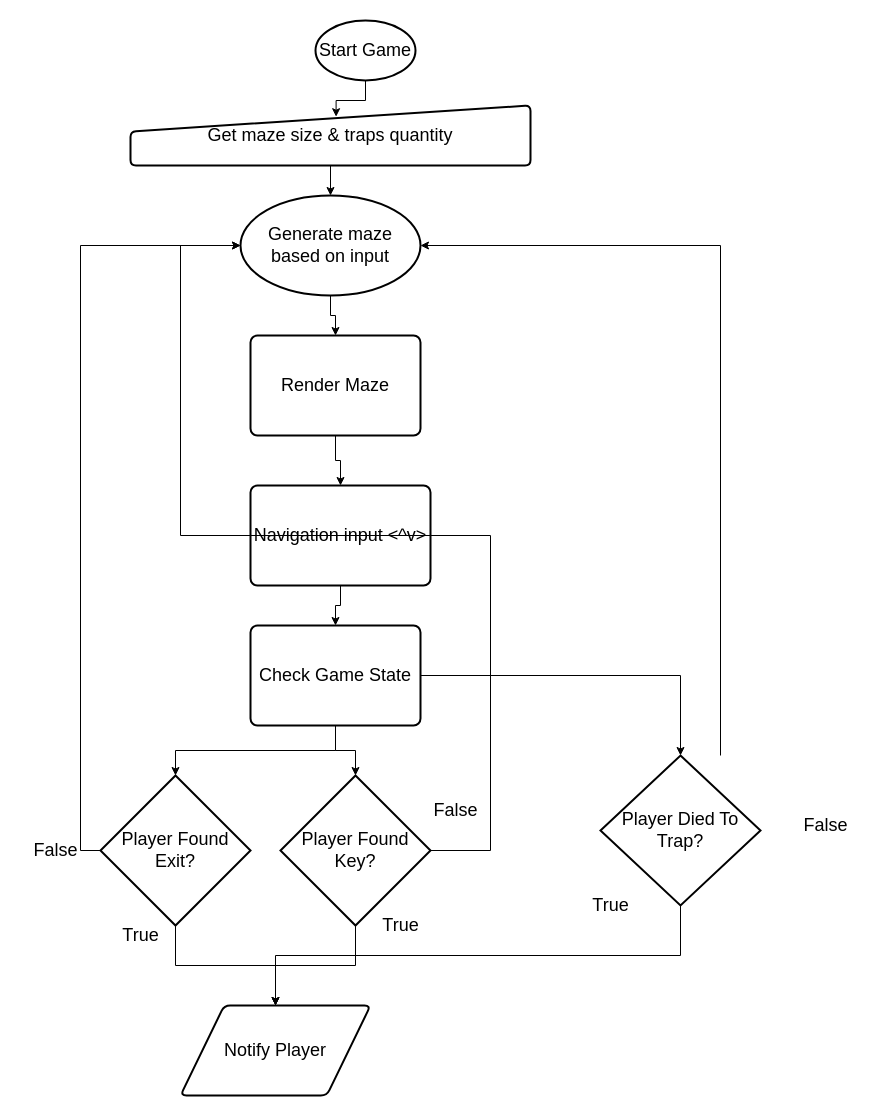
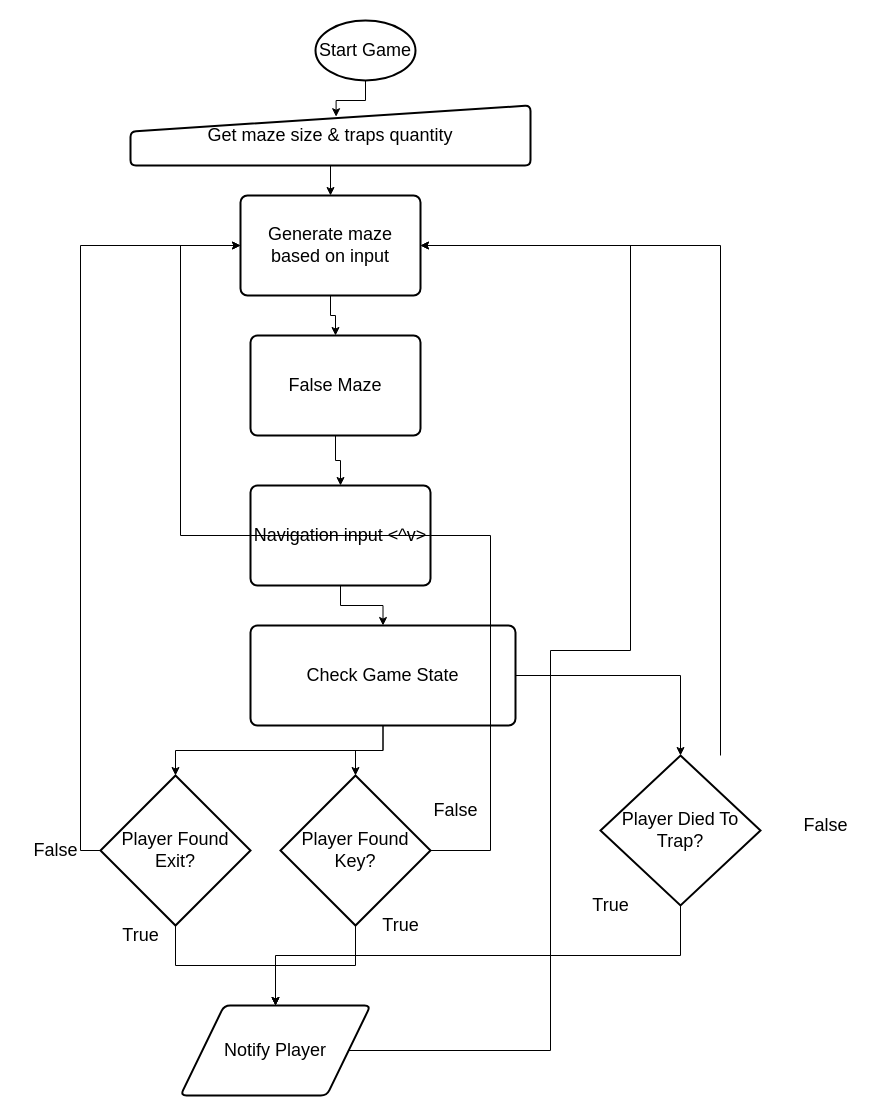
  <mxCell id="0" />
  <mxCell id="1" parent="0" />
  <mxCell id="2" value="&lt;font style=&quot;font-size: 18px;&quot;&gt;Start Game&lt;/font&gt;" style="strokeWidth=2;html=1;shape=mxgraph.flowchart.start_1;whiteSpace=wrap;" vertex="1" parent="1"><mxGeometry x="315" y="20" width="100" height="60" as="geometry" /></mxCell>
  <mxCell id="3" style="edgeStyle=orthogonalEdgeStyle;rounded=0;orthogonalLoop=1;jettySize=auto;html=1;" edge="1" parent="1" source="4" target="7"><mxGeometry relative="1" as="geometry" /></mxCell>
  <mxCell id="4" value="&lt;span style=&quot;font-size: 18px;&quot;&gt;Get maze size &amp;amp; traps quantity&lt;/span&gt;" style="html=1;strokeWidth=2;shape=manualInput;whiteSpace=wrap;rounded=1;size=26;arcSize=11;" vertex="1" parent="1"><mxGeometry x="130" y="105" width="400" height="60" as="geometry" /></mxCell>
  <mxCell id="5" style="edgeStyle=orthogonalEdgeStyle;rounded=0;orthogonalLoop=1;jettySize=auto;html=1;entryX=0.514;entryY=0.187;entryDx=0;entryDy=0;entryPerimeter=0;" edge="1" parent="1" source="2" target="4"><mxGeometry relative="1" as="geometry" /></mxCell>
  <mxCell id="6" style="edgeStyle=orthogonalEdgeStyle;rounded=0;orthogonalLoop=1;jettySize=auto;html=1;" edge="1" parent="1" source="7" target="24"><mxGeometry relative="1" as="geometry" /></mxCell>
- <mxCell id="7" value="&lt;font style=&quot;font-size: 18px;&quot;&gt;Generate maze based on input&lt;/font&gt;" style="ellipse;whiteSpace=wrap;html=1;absoluteArcSize=1;arcSize=14;strokeWidth=2;" vertex="1" parent="1"><mxGeometry x="240" y="195" width="180" height="100" as="geometry" /></mxCell>
+ <mxCell id="7" value="&lt;font style=&quot;font-size: 18px;&quot;&gt;Generate maze based on input&lt;/font&gt;" style="rounded=1;whiteSpace=wrap;html=1;absoluteArcSize=1;arcSize=14;strokeWidth=2;" vertex="1" parent="1"><mxGeometry x="240" y="195" width="180" height="100" as="geometry" /></mxCell>
  <mxCell id="8" style="edgeStyle=orthogonalEdgeStyle;rounded=0;orthogonalLoop=1;jettySize=auto;html=1;" edge="1" parent="1" source="9" target="13"><mxGeometry relative="1" as="geometry" /></mxCell>
  <mxCell id="9" value="&lt;font style=&quot;font-size: 18px;&quot;&gt;Navigation input &amp;lt;^v&amp;gt;&lt;/font&gt;" style="rounded=1;whiteSpace=wrap;html=1;absoluteArcSize=1;arcSize=14;strokeWidth=2;" vertex="1" parent="1"><mxGeometry x="250" y="485" width="180" height="100" as="geometry" /></mxCell>
  <mxCell id="10" style="edgeStyle=orthogonalEdgeStyle;rounded=0;orthogonalLoop=1;jettySize=auto;html=1;" edge="1" parent="1" source="13" target="19"><mxGeometry relative="1" as="geometry" /></mxCell>
  <mxCell id="11" style="edgeStyle=orthogonalEdgeStyle;rounded=0;orthogonalLoop=1;jettySize=auto;html=1;" edge="1" parent="1" source="13" target="16"><mxGeometry relative="1" as="geometry" /></mxCell>
  <mxCell id="12" style="edgeStyle=orthogonalEdgeStyle;rounded=0;orthogonalLoop=1;jettySize=auto;html=1;" edge="1" parent="1" source="13" target="22"><mxGeometry relative="1" as="geometry" /></mxCell>
- <mxCell id="13" value="&lt;font style=&quot;font-size: 18px;&quot;&gt;Check Game State&lt;/font&gt;" style="rounded=1;whiteSpace=wrap;html=1;absoluteArcSize=1;arcSize=14;strokeWidth=2;" vertex="1" parent="1"><mxGeometry x="250" y="625" width="170" height="100" as="geometry" /></mxCell>
+ <mxCell id="13" value="&lt;font style=&quot;font-size: 18px;&quot;&gt;Check Game State&lt;/font&gt;" style="rounded=1;whiteSpace=wrap;html=1;absoluteArcSize=1;arcSize=14;strokeWidth=2;" vertex="1" parent="1"><mxGeometry x="250" y="625" width="265" height="100" as="geometry" /></mxCell>
  <mxCell id="14" style="edgeStyle=orthogonalEdgeStyle;rounded=0;orthogonalLoop=1;jettySize=auto;html=1;exitX=0.5;exitY=1;exitDx=0;exitDy=0;exitPerimeter=0;" edge="1" parent="1" source="16" target="32"><mxGeometry relative="1" as="geometry" /></mxCell>
  <mxCell id="15" style="edgeStyle=orthogonalEdgeStyle;rounded=0;orthogonalLoop=1;jettySize=auto;html=1;entryX=0;entryY=0.5;entryDx=0;entryDy=0;" edge="1" parent="1" source="16" target="7"><mxGeometry relative="1" as="geometry"><Array as="points"><mxPoint x="490" y="850" /><mxPoint x="490" y="535" /><mxPoint x="180" y="535" /><mxPoint x="180" y="245" /></Array></mxGeometry></mxCell>
  <mxCell id="16" value="&lt;font style=&quot;font-size: 18px;&quot;&gt;Player Found Key?&lt;/font&gt;" style="strokeWidth=2;html=1;shape=mxgraph.flowchart.decision;whiteSpace=wrap;" vertex="1" parent="1"><mxGeometry x="280" y="775" width="150" height="150" as="geometry" /></mxCell>
  <mxCell id="17" style="edgeStyle=orthogonalEdgeStyle;rounded=0;orthogonalLoop=1;jettySize=auto;html=1;exitX=0.5;exitY=1;exitDx=0;exitDy=0;exitPerimeter=0;" edge="1" parent="1" source="19" target="32"><mxGeometry relative="1" as="geometry" /></mxCell>
  <mxCell id="18" style="edgeStyle=orthogonalEdgeStyle;rounded=0;orthogonalLoop=1;jettySize=auto;html=1;exitX=0;exitY=0.5;exitDx=0;exitDy=0;exitPerimeter=0;entryX=0;entryY=0.5;entryDx=0;entryDy=0;" edge="1" parent="1" source="19" target="7"><mxGeometry relative="1" as="geometry" /></mxCell>
  <mxCell id="19" value="&lt;font style=&quot;font-size: 18px;&quot;&gt;Player Found Exit?&lt;/font&gt;" style="strokeWidth=2;html=1;shape=mxgraph.flowchart.decision;whiteSpace=wrap;" vertex="1" parent="1"><mxGeometry x="100" y="775" width="150" height="150" as="geometry" /></mxCell>
  <mxCell id="20" style="edgeStyle=orthogonalEdgeStyle;rounded=0;orthogonalLoop=1;jettySize=auto;html=1;exitX=0.5;exitY=1;exitDx=0;exitDy=0;exitPerimeter=0;" edge="1" parent="1" source="22" target="32"><mxGeometry relative="1" as="geometry" /></mxCell>
  <mxCell id="21" style="edgeStyle=orthogonalEdgeStyle;rounded=0;orthogonalLoop=1;jettySize=auto;html=1;entryX=1;entryY=0.5;entryDx=0;entryDy=0;" edge="1" parent="1" source="22" target="7"><mxGeometry relative="1" as="geometry"><Array as="points"><mxPoint x="720" y="245" /></Array></mxGeometry></mxCell>
  <mxCell id="22" value="&lt;font style=&quot;font-size: 18px;&quot;&gt;Player Died To Trap?&lt;/font&gt;" style="strokeWidth=2;html=1;shape=mxgraph.flowchart.decision;whiteSpace=wrap;" vertex="1" parent="1"><mxGeometry x="600" y="755" width="160" height="150" as="geometry" /></mxCell>
  <mxCell id="23" style="edgeStyle=orthogonalEdgeStyle;rounded=0;orthogonalLoop=1;jettySize=auto;html=1;" edge="1" parent="1" source="24" target="9"><mxGeometry relative="1" as="geometry" /></mxCell>
- <mxCell id="24" value="&lt;font style=&quot;font-size: 18px;&quot;&gt;Render Maze&lt;/font&gt;" style="rounded=1;whiteSpace=wrap;html=1;absoluteArcSize=1;arcSize=14;strokeWidth=2;" vertex="1" parent="1"><mxGeometry x="250" y="335" width="170" height="100" as="geometry" /></mxCell>
+ <mxCell id="24" value="&lt;font style=&quot;font-size: 18px;&quot;&gt;False Maze&lt;/font&gt;" style="rounded=1;whiteSpace=wrap;html=1;absoluteArcSize=1;arcSize=14;strokeWidth=2;" vertex="1" parent="1"><mxGeometry x="250" y="335" width="170" height="100" as="geometry" /></mxCell>
  <mxCell id="25" value="&lt;span style=&quot;font-size: 18px;&quot;&gt;True&lt;/span&gt;" style="text;html=1;align=center;verticalAlign=middle;resizable=0;points=[];autosize=1;strokeColor=none;fillColor=none;" vertex="1" parent="1"><mxGeometry x="110" y="915" width="60" height="40" as="geometry" /></mxCell>
  <mxCell id="26" value="&lt;span style=&quot;font-size: 18px;&quot;&gt;True&lt;/span&gt;" style="text;html=1;align=center;verticalAlign=middle;resizable=0;points=[];autosize=1;strokeColor=none;fillColor=none;" vertex="1" parent="1"><mxGeometry x="370" y="905" width="60" height="40" as="geometry" /></mxCell>
  <mxCell id="27" value="&lt;span style=&quot;font-size: 18px;&quot;&gt;True&lt;/span&gt;" style="text;html=1;align=center;verticalAlign=middle;resizable=0;points=[];autosize=1;strokeColor=none;fillColor=none;" vertex="1" parent="1"><mxGeometry x="580" y="885" width="60" height="40" as="geometry" /></mxCell>
  <mxCell id="28" value="&lt;span style=&quot;font-size: 18px;&quot;&gt;False&lt;/span&gt;" style="text;html=1;align=center;verticalAlign=middle;resizable=0;points=[];autosize=1;strokeColor=none;fillColor=none;" vertex="1" parent="1"><mxGeometry x="420" y="790" width="70" height="40" as="geometry" /></mxCell>
  <mxCell id="29" value="&lt;span style=&quot;font-size: 18px;&quot;&gt;False&lt;/span&gt;" style="text;html=1;align=center;verticalAlign=middle;resizable=0;points=[];autosize=1;strokeColor=none;fillColor=none;" vertex="1" parent="1"><mxGeometry x="790" y="805" width="70" height="40" as="geometry" /></mxCell>
  <mxCell id="30" value="&lt;span style=&quot;font-size: 18px;&quot;&gt;False&lt;/span&gt;" style="text;html=1;align=center;verticalAlign=middle;resizable=0;points=[];autosize=1;strokeColor=none;fillColor=none;" vertex="1" parent="1"><mxGeometry x="20" y="830" width="70" height="40" as="geometry" /></mxCell>
+ <mxCell id="31" style="edgeStyle=orthogonalEdgeStyle;rounded=0;orthogonalLoop=1;jettySize=auto;html=1;entryX=1;entryY=0.5;entryDx=0;entryDy=0;" edge="1" parent="1" source="32" target="7"><mxGeometry relative="1" as="geometry"><Array as="points"><mxPoint x="550" y="1050" /><mxPoint x="550" y="650" /><mxPoint x="630" y="650" /><mxPoint x="630" y="245" /></Array></mxGeometry></mxCell>
  <mxCell id="32" value="&lt;font style=&quot;font-size: 18px;&quot;&gt;Notify Player&lt;/font&gt;" style="shape=parallelogram;html=1;strokeWidth=2;perimeter=parallelogramPerimeter;whiteSpace=wrap;rounded=1;arcSize=12;size=0.23;" vertex="1" parent="1"><mxGeometry x="180" y="1005" width="190" height="90" as="geometry" /></mxCell>
